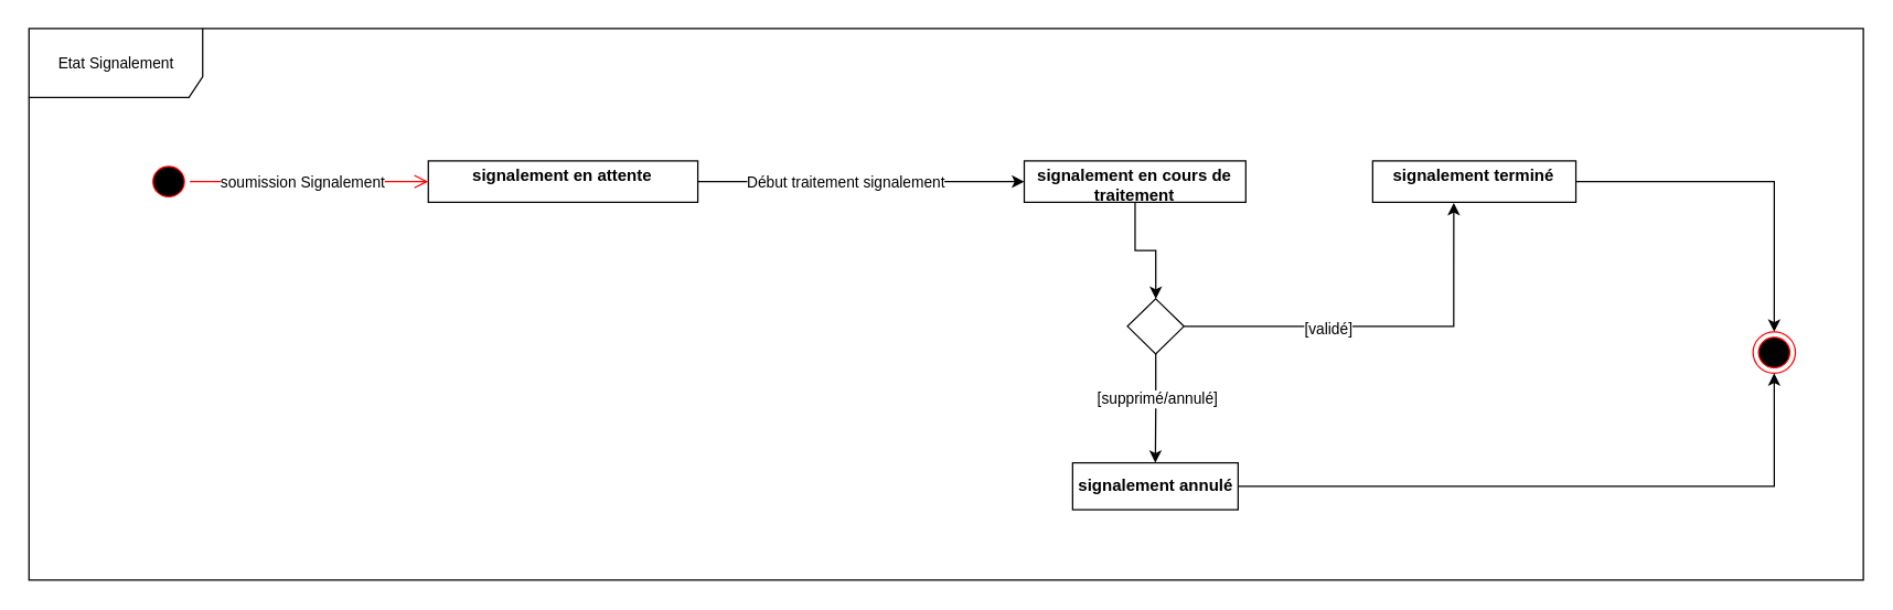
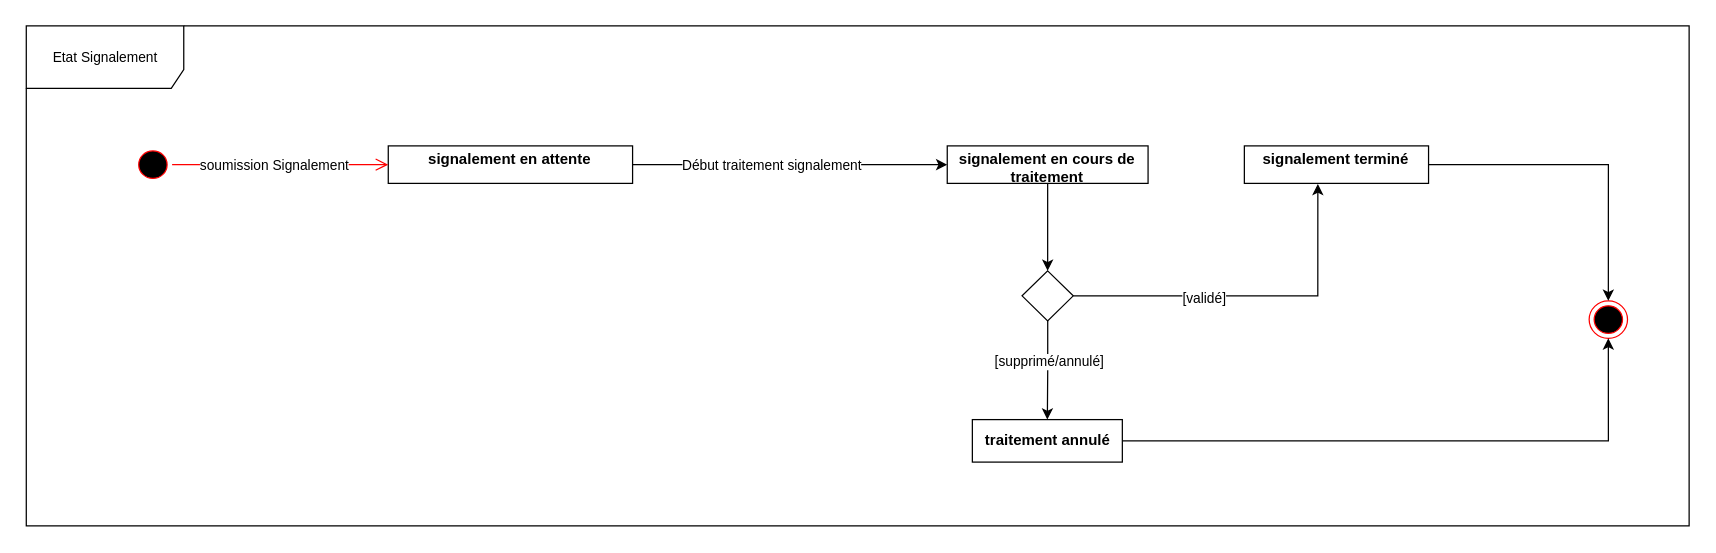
  <mxCell id="0" />
  <mxCell id="1" parent="0" />
  <mxCell id="2" value="" style="group;fillColor=#FFFFFF;" connectable="0" vertex="1" parent="1"><mxGeometry x="41" y="20" width="1310" height="400" as="geometry" /></mxCell>
  <mxCell id="3" value="&lt;p style=&quot;margin:0px;margin-top:4px;text-align:center;&quot;&gt;&lt;b&gt;signalement en attente&lt;/b&gt;&lt;/p&gt;" style="verticalAlign=top;align=left;overflow=fill;fontSize=12;fontFamily=Helvetica;html=1;whiteSpace=wrap;" vertex="1" parent="2"><mxGeometry x="269.164" y="96" width="195.477" height="30" as="geometry" /></mxCell>
  <mxCell id="4" value="" style="ellipse;html=1;shape=startState;fillColor=#000000;strokeColor=#ff0000;" vertex="1" parent="2"><mxGeometry x="65.5" y="96" width="30.703" height="30" as="geometry" /></mxCell>
  <mxCell id="5" value="" style="edgeStyle=orthogonalEdgeStyle;html=1;verticalAlign=bottom;endArrow=open;endSize=8;strokeColor=#ff0000;rounded=0;" edge="1" parent="2" source="4" target="3"><mxGeometry relative="1" as="geometry"><mxPoint x="142.258" y="186" as="targetPoint" /></mxGeometry></mxCell>
  <mxCell id="6" value="soumission Signalement" style="edgeLabel;html=1;align=center;verticalAlign=middle;resizable=0;points=[];" vertex="1" connectable="0" parent="5"><mxGeometry x="-0.065" relative="1" as="geometry"><mxPoint as="offset" /></mxGeometry></mxCell>
  <mxCell id="7" value="&lt;p style=&quot;margin:0px;margin-top:4px;text-align:center;&quot;&gt;&lt;b&gt;signalement terminé&lt;/b&gt;&lt;/p&gt;" style="verticalAlign=top;align=left;overflow=fill;fontSize=12;fontFamily=Helvetica;html=1;whiteSpace=wrap;" vertex="1" parent="2"><mxGeometry x="954.125" y="96" width="147.375" height="30" as="geometry" /></mxCell>
  <mxCell id="8" value="" style="ellipse;html=1;shape=endState;fillColor=#000000;strokeColor=#ff0000;" vertex="1" parent="2"><mxGeometry x="1230.004" y="220" width="30.703" height="30" as="geometry" /></mxCell>
  <mxCell id="9" value="" style="edgeStyle=orthogonalEdgeStyle;rounded=0;orthogonalLoop=1;jettySize=auto;html=1;" edge="1" parent="2" source="7" target="8"><mxGeometry relative="1" as="geometry" /></mxCell>
  <mxCell id="10" value="&lt;span style=&quot;font-size: 11px;&quot;&gt;Etat Signalement&lt;/span&gt;" style="shape=umlFrame;whiteSpace=wrap;html=1;pointerEvents=0;width=126;height=50;" vertex="1" parent="2"><mxGeometry x="-20.469" width="1330.469" height="400" as="geometry" /></mxCell>
  <mxCell id="11" value="" style="edgeStyle=orthogonalEdgeStyle;rounded=0;orthogonalLoop=1;jettySize=auto;html=1;exitX=1;exitY=0.5;exitDx=0;exitDy=0;" edge="1" parent="2" source="3" target="14"><mxGeometry relative="1" as="geometry"><mxPoint x="520.93" y="125" as="sourcePoint" /></mxGeometry></mxCell>
  <mxCell id="12" value="Début traitement signalement" style="edgeLabel;html=1;align=center;verticalAlign=middle;resizable=0;points=[];" vertex="1" connectable="0" parent="11"><mxGeometry x="-0.507" relative="1" as="geometry"><mxPoint x="49" as="offset" /></mxGeometry></mxCell>
  <mxCell id="13" value="" style="edgeStyle=orthogonalEdgeStyle;rounded=0;orthogonalLoop=1;jettySize=auto;html=1;" edge="1" parent="2" source="14" target="17"><mxGeometry relative="1" as="geometry" /></mxCell>
- <mxCell id="14" value="&lt;p style=&quot;margin:0px;margin-top:4px;text-align:center;&quot;&gt;&lt;b&gt;signalement en cours de traitement&lt;/b&gt;&lt;/p&gt;" style="verticalAlign=top;align=left;overflow=fill;fontSize=12;fontFamily=Helvetica;html=1;whiteSpace=wrap;" vertex="1" parent="2"><mxGeometry x="701.406" y="96" width="160.68" height="30" as="geometry" /></mxCell>
+ <mxCell id="14" value="&lt;p style=&quot;margin:0px;margin-top:4px;text-align:center;&quot;&gt;&lt;b&gt;signalement en cours de traitement&lt;/b&gt;&lt;/p&gt;" style="verticalAlign=top;align=left;overflow=fill;fontSize=12;fontFamily=Helvetica;html=1;whiteSpace=wrap;" vertex="1" parent="2"><mxGeometry x="716.406" y="96" width="160.68" height="30" as="geometry" /></mxCell>
  <mxCell id="15" value="" style="edgeStyle=orthogonalEdgeStyle;rounded=0;orthogonalLoop=1;jettySize=auto;html=1;entryX=0.399;entryY=1.013;entryDx=0;entryDy=0;entryPerimeter=0;" edge="1" parent="2" source="17" target="7"><mxGeometry relative="1" as="geometry"><mxPoint x="966.125" y="216" as="targetPoint" /></mxGeometry></mxCell>
  <mxCell id="16" value="[validé]" style="edgeLabel;html=1;align=center;verticalAlign=middle;resizable=0;points=[];" vertex="1" connectable="0" parent="15"><mxGeometry x="-0.264" y="-1" relative="1" as="geometry"><mxPoint x="-1" as="offset" /></mxGeometry></mxCell>
  <mxCell id="17" value="" style="rhombus;whiteSpace=wrap;html=1;" vertex="1" parent="2"><mxGeometry x="776.277" y="196" width="40.938" height="40" as="geometry" /></mxCell>
  <mxCell id="18" value="" style="edgeStyle=orthogonalEdgeStyle;rounded=0;orthogonalLoop=1;jettySize=auto;html=1;entryX=0.5;entryY=1;entryDx=0;entryDy=0;" edge="1" parent="1" source="19" target="8"><mxGeometry relative="1" as="geometry"><mxPoint x="997.5" y="352" as="targetPoint" /></mxGeometry></mxCell>
- <mxCell id="19" value="&lt;b&gt;signalement annulé&lt;/b&gt;" style="rounded=0;whiteSpace=wrap;html=1;" vertex="1" parent="1"><mxGeometry x="777.5" y="335" width="120" height="34" as="geometry" /></mxCell>
+ <mxCell id="19" value="&lt;b&gt;traitement annulé&lt;/b&gt;" style="rounded=0;whiteSpace=wrap;html=1;" vertex="1" parent="1"><mxGeometry x="777.5" y="335" width="120" height="34" as="geometry" /></mxCell>
  <mxCell id="20" value="" style="edgeStyle=orthogonalEdgeStyle;rounded=0;orthogonalLoop=1;jettySize=auto;html=1;" edge="1" parent="1" source="17" target="19"><mxGeometry relative="1" as="geometry" /></mxCell>
  <mxCell id="21" value="[supprimé/annulé]" style="edgeLabel;html=1;align=center;verticalAlign=middle;resizable=0;points=[];" vertex="1" connectable="0" parent="20"><mxGeometry x="-0.169" y="2" relative="1" as="geometry"><mxPoint x="-1" as="offset" /></mxGeometry></mxCell>
